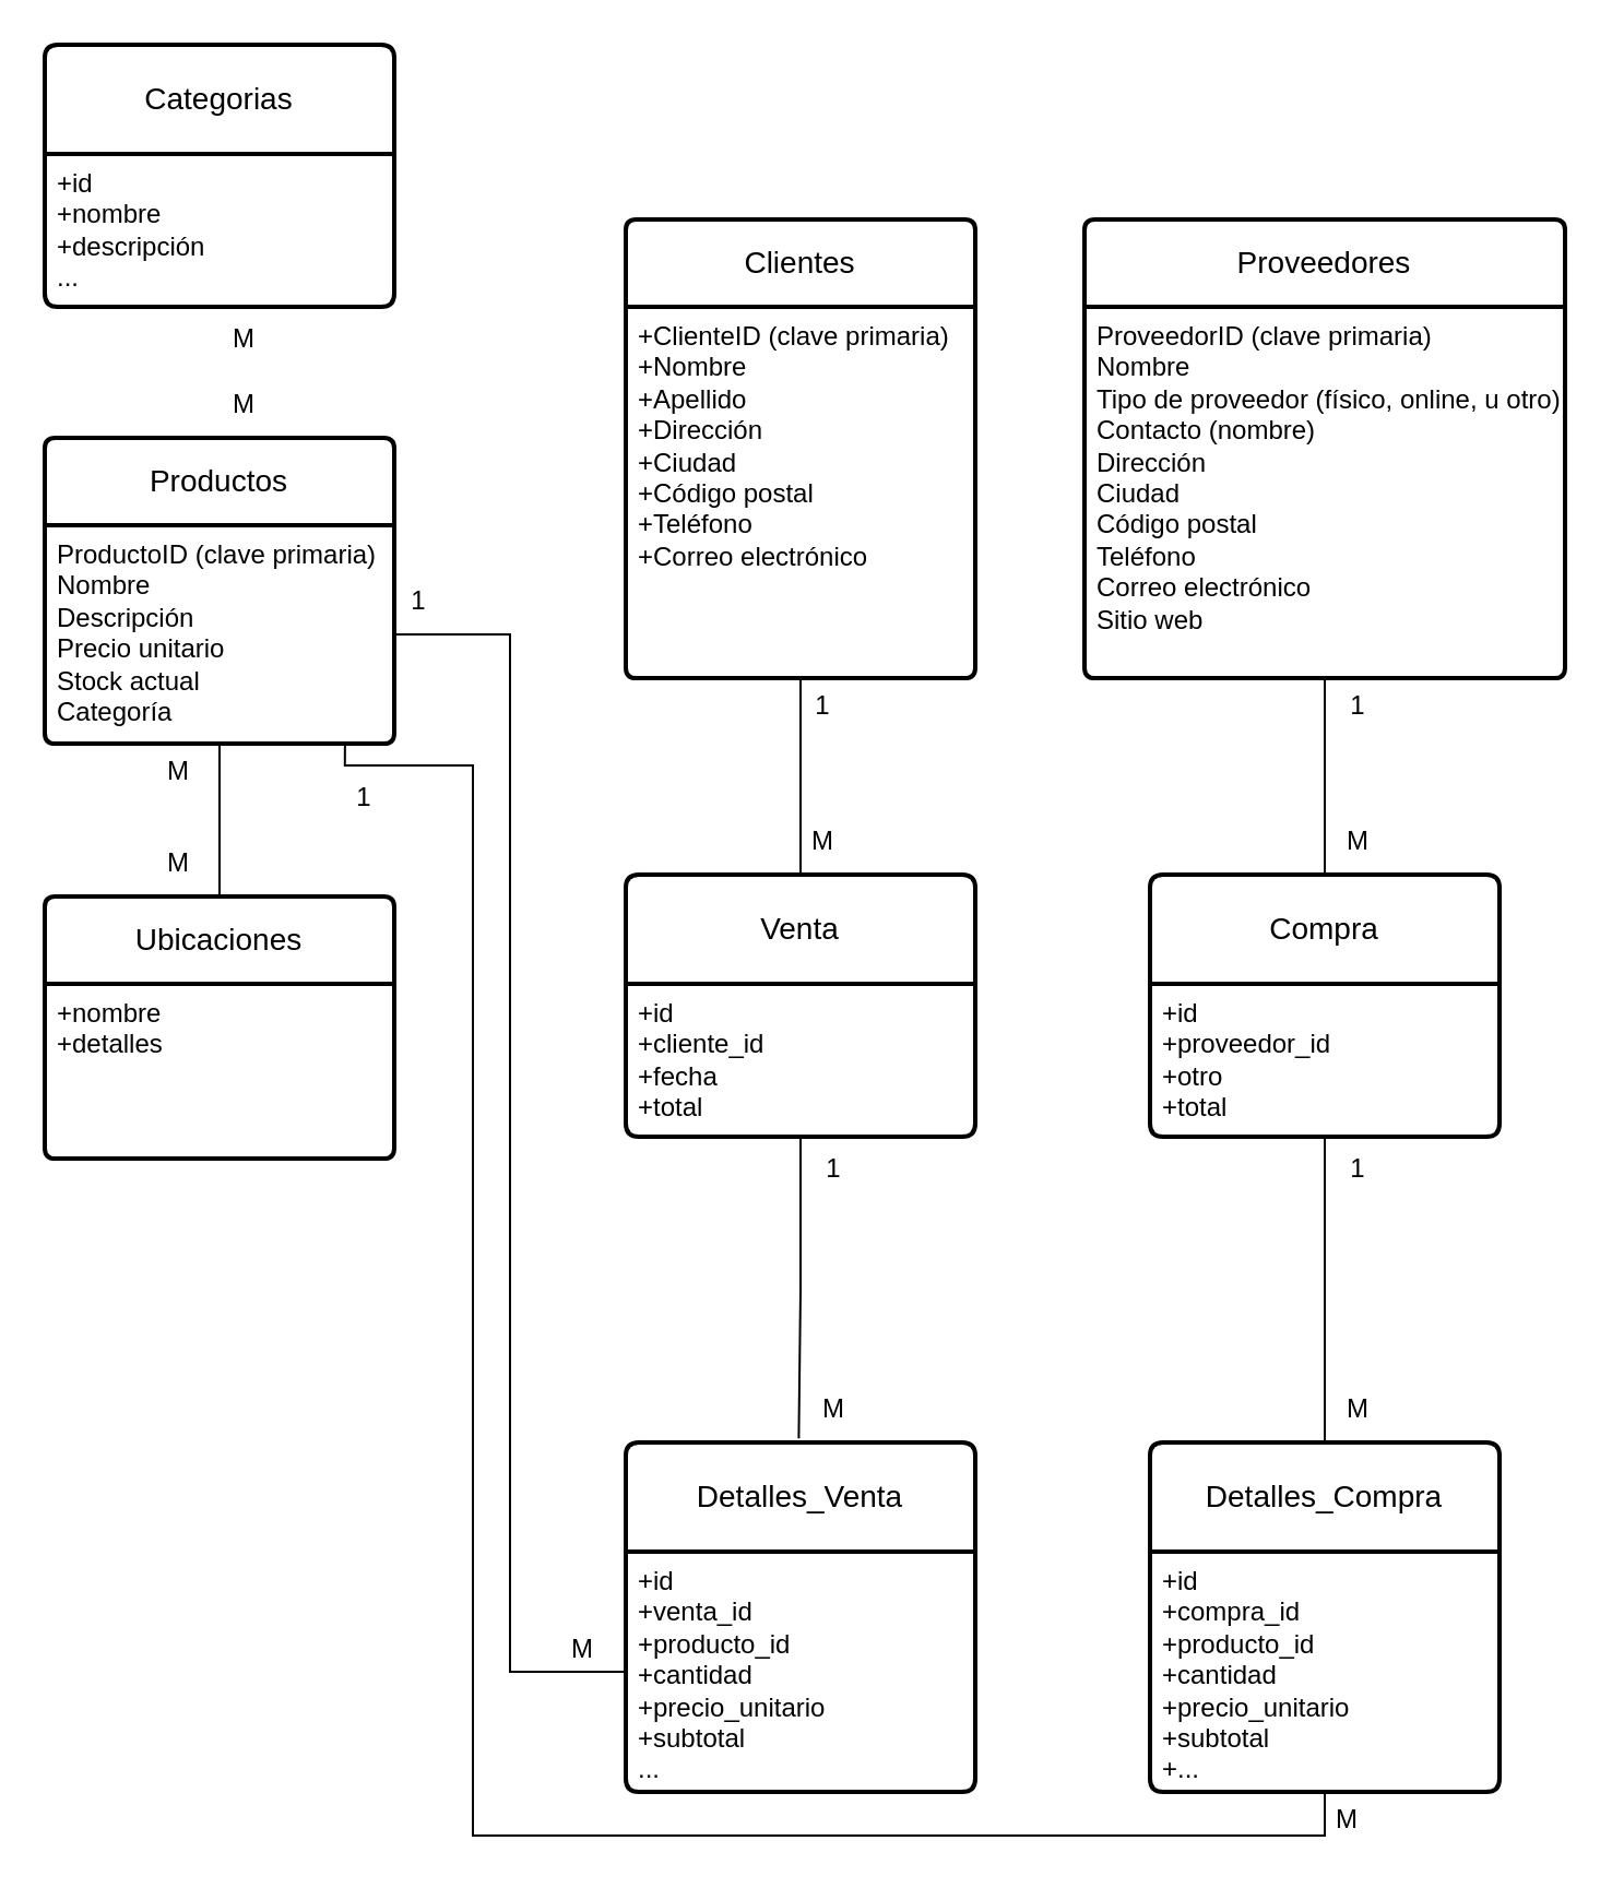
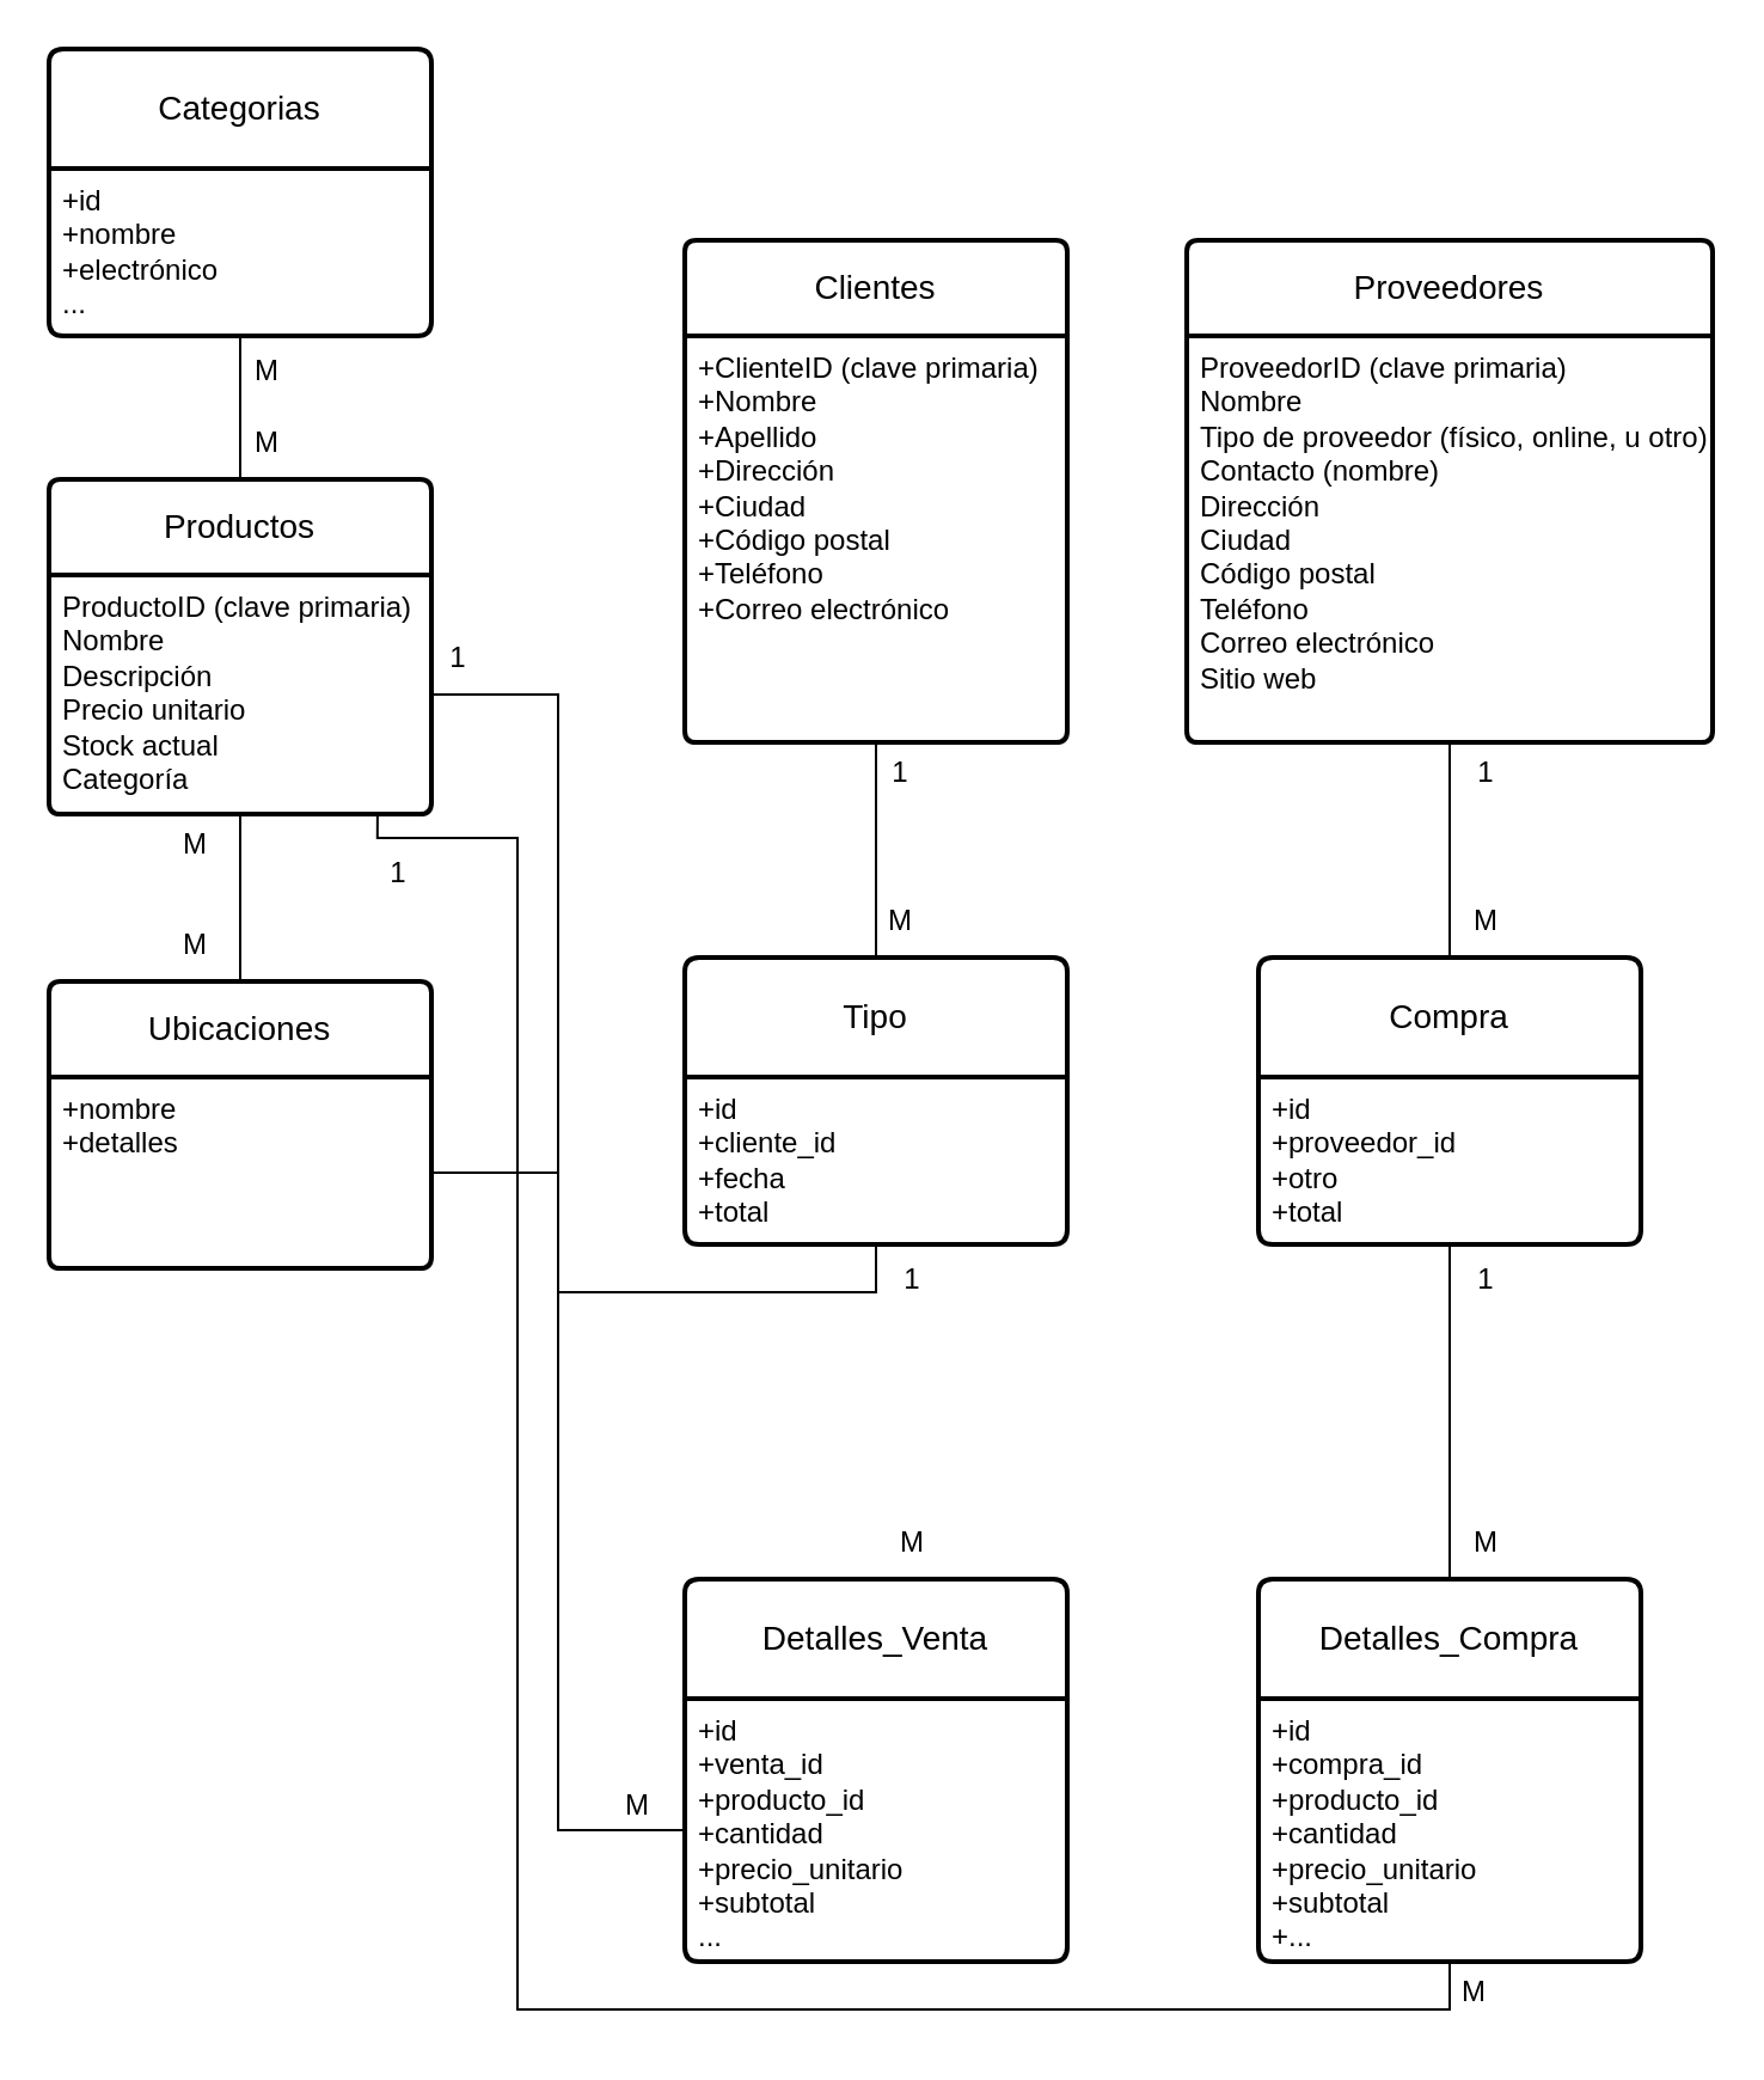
  <mxCell id="0" />
  <mxCell id="1" parent="0" />
  <mxCell id="2" value="Productos" style="swimlane;childLayout=stackLayout;horizontal=1;startSize=40;horizontalStack=0;rounded=1;fontSize=14;fontStyle=0;strokeWidth=2;resizeParent=0;resizeLast=1;shadow=0;dashed=0;align=center;arcSize=4;whiteSpace=wrap;html=1;" vertex="1" parent="1"><mxGeometry x="20" y="200" width="160" height="140" as="geometry" /></mxCell>
  <mxCell id="3" value="&lt;div&gt;ProductoID (clave primaria)&lt;/div&gt;&lt;div&gt;Nombre&lt;/div&gt;&lt;div&gt;Descripción&lt;/div&gt;&lt;div&gt;Precio unitario&lt;/div&gt;&lt;div&gt;Stock actual&lt;/div&gt;&lt;div&gt;Categoría&lt;/div&gt;" style="align=left;strokeColor=none;fillColor=none;spacingLeft=4;fontSize=12;verticalAlign=top;resizable=0;rotatable=0;part=1;html=1;" vertex="1" parent="2"><mxGeometry y="40" width="160" height="100" as="geometry" /></mxCell>
  <mxCell id="4" value="Ubicaciones" style="swimlane;childLayout=stackLayout;horizontal=1;startSize=40;horizontalStack=0;rounded=1;fontSize=14;fontStyle=0;strokeWidth=2;resizeParent=0;resizeLast=1;shadow=0;dashed=0;align=center;arcSize=4;whiteSpace=wrap;html=1;" vertex="1" parent="1"><mxGeometry x="20" y="410" width="160" height="120" as="geometry" /></mxCell>
  <mxCell id="5" value="+nombre&lt;br&gt;+detalles&lt;br&gt;" style="align=left;strokeColor=none;fillColor=none;spacingLeft=4;fontSize=12;verticalAlign=top;resizable=0;rotatable=0;part=1;html=1;" vertex="1" parent="4"><mxGeometry y="40" width="160" height="80" as="geometry" /></mxCell>
  <mxCell id="6" value="Clientes" style="swimlane;childLayout=stackLayout;horizontal=1;startSize=40;horizontalStack=0;rounded=1;fontSize=14;fontStyle=0;strokeWidth=2;resizeParent=0;resizeLast=1;shadow=0;dashed=0;align=center;arcSize=4;whiteSpace=wrap;html=1;" vertex="1" parent="1"><mxGeometry x="286" y="100" width="160" height="210" as="geometry" /></mxCell>
  <mxCell id="7" value="&lt;div&gt;+ClienteID (clave primaria)&lt;/div&gt;&lt;div&gt;+Nombre&lt;/div&gt;&lt;div&gt;+Apellido&lt;/div&gt;&lt;div&gt;+Dirección&lt;/div&gt;&lt;div&gt;+Ciudad&lt;/div&gt;&lt;div&gt;+Código postal&lt;/div&gt;&lt;div&gt;+Teléfono&lt;/div&gt;&lt;div&gt;+Correo electrónico&lt;/div&gt;" style="align=left;strokeColor=none;fillColor=none;spacingLeft=4;fontSize=12;verticalAlign=top;resizable=0;rotatable=0;part=1;html=1;" vertex="1" parent="6"><mxGeometry y="40" width="160" height="170" as="geometry" /></mxCell>
  <mxCell id="8" value="Proveedores" style="swimlane;childLayout=stackLayout;horizontal=1;startSize=40;horizontalStack=0;rounded=1;fontSize=14;fontStyle=0;strokeWidth=2;resizeParent=0;resizeLast=1;shadow=0;dashed=0;align=center;arcSize=4;whiteSpace=wrap;html=1;" vertex="1" parent="1"><mxGeometry x="496" y="100" width="220" height="210" as="geometry" /></mxCell>
  <mxCell id="9" value="&lt;div&gt;ProveedorID (clave primaria)&lt;/div&gt;&lt;div&gt;Nombre&lt;/div&gt;&lt;div&gt;Tipo de proveedor (físico, online, u otro)&lt;/div&gt;&lt;div&gt;Contacto (nombre)&lt;/div&gt;&lt;div&gt;Dirección&lt;/div&gt;&lt;div&gt;Ciudad&lt;/div&gt;&lt;div&gt;Código postal&lt;/div&gt;&lt;div&gt;Teléfono&lt;/div&gt;&lt;div&gt;Correo electrónico&lt;/div&gt;&lt;div&gt;Sitio web&lt;/div&gt;&lt;div&gt;&lt;br&gt;&lt;/div&gt;" style="align=left;strokeColor=none;fillColor=none;spacingLeft=4;fontSize=12;verticalAlign=top;resizable=0;rotatable=0;part=1;html=1;" vertex="1" parent="8"><mxGeometry y="40" width="220" height="170" as="geometry" /></mxCell>
  <mxCell id="10" value="" style="endArrow=none;html=1;rounded=0;entryX=0.5;entryY=0;entryDx=0;entryDy=0;exitX=0.5;exitY=1;exitDx=0;exitDy=0;strokeColor=default;" edge="1" parent="1" source="3" target="4"><mxGeometry width="50" height="50" relative="1" as="geometry"><mxPoint x="140" y="360" as="sourcePoint" /><mxPoint x="190" y="310" as="targetPoint" /></mxGeometry></mxCell>
  <mxCell id="11" value="M" style="text;html=1;align=center;verticalAlign=middle;resizable=0;points=[];autosize=1;strokeColor=none;fillColor=none;" vertex="1" parent="1"><mxGeometry x="66" y="338" width="30" height="30" as="geometry" /></mxCell>
  <mxCell id="12" value="M" style="text;html=1;align=center;verticalAlign=middle;resizable=0;points=[];autosize=1;strokeColor=none;fillColor=none;" vertex="1" parent="1"><mxGeometry x="66" y="380" width="30" height="30" as="geometry" /></mxCell>
- <mxCell id="13" value="Venta" style="swimlane;childLayout=stackLayout;horizontal=1;startSize=50;horizontalStack=0;rounded=1;fontSize=14;fontStyle=0;strokeWidth=2;resizeParent=0;resizeLast=1;shadow=0;dashed=0;align=center;arcSize=4;whiteSpace=wrap;html=1;" vertex="1" parent="1"><mxGeometry x="286" y="400" width="160" height="120" as="geometry"><mxRectangle x="280" y="340" width="80" height="50" as="alternateBounds" /></mxGeometry></mxCell>
+ <mxCell id="13" value="Tipo" style="swimlane;childLayout=stackLayout;horizontal=1;startSize=50;horizontalStack=0;rounded=1;fontSize=14;fontStyle=0;strokeWidth=2;resizeParent=0;resizeLast=1;shadow=0;dashed=0;align=center;arcSize=4;whiteSpace=wrap;html=1;" vertex="1" parent="1"><mxGeometry x="286" y="400" width="160" height="120" as="geometry"><mxRectangle x="280" y="340" width="80" height="50" as="alternateBounds" /></mxGeometry></mxCell>
  <mxCell id="14" value="+id&lt;br&gt;+cliente_id&lt;br&gt;+fecha&lt;br&gt;+total" style="align=left;strokeColor=none;fillColor=none;spacingLeft=4;fontSize=12;verticalAlign=top;resizable=0;rotatable=0;part=1;html=1;" vertex="1" parent="13"><mxGeometry y="50" width="160" height="70" as="geometry" /></mxCell>
  <mxCell id="15" value="Detalles_Venta" style="swimlane;childLayout=stackLayout;horizontal=1;startSize=50;horizontalStack=0;rounded=1;fontSize=14;fontStyle=0;strokeWidth=2;resizeParent=0;resizeLast=1;shadow=0;dashed=0;align=center;arcSize=4;whiteSpace=wrap;html=1;" vertex="1" parent="1"><mxGeometry x="286" y="660" width="160" height="160" as="geometry" /></mxCell>
  <mxCell id="16" value="+id&lt;br&gt;+venta_id&lt;br&gt;+producto_id&lt;br&gt;+cantidad&lt;br&gt;+precio_unitario&lt;br&gt;+subtotal&lt;br&gt;..." style="align=left;strokeColor=none;fillColor=none;spacingLeft=4;fontSize=12;verticalAlign=top;resizable=0;rotatable=0;part=1;html=1;" vertex="1" parent="15"><mxGeometry y="50" width="160" height="110" as="geometry" /></mxCell>
  <mxCell id="17" value="Detalles_Compra" style="swimlane;childLayout=stackLayout;horizontal=1;startSize=50;horizontalStack=0;rounded=1;fontSize=14;fontStyle=0;strokeWidth=2;resizeParent=0;resizeLast=1;shadow=0;dashed=0;align=center;arcSize=4;whiteSpace=wrap;html=1;" vertex="1" parent="1"><mxGeometry x="526" y="660" width="160" height="160" as="geometry" /></mxCell>
  <mxCell id="18" value="+id&lt;br&gt;+compra_id&lt;br&gt;+producto_id&lt;br&gt;+cantidad&lt;br&gt;+precio_unitario&lt;br&gt;+subtotal&lt;br&gt;+..." style="align=left;strokeColor=none;fillColor=none;spacingLeft=4;fontSize=12;verticalAlign=top;resizable=0;rotatable=0;part=1;html=1;" vertex="1" parent="17"><mxGeometry y="50" width="160" height="110" as="geometry" /></mxCell>
  <mxCell id="19" value="Compra" style="swimlane;childLayout=stackLayout;horizontal=1;startSize=50;horizontalStack=0;rounded=1;fontSize=14;fontStyle=0;strokeWidth=2;resizeParent=0;resizeLast=1;shadow=0;dashed=0;align=center;arcSize=4;whiteSpace=wrap;html=1;" vertex="1" parent="1"><mxGeometry x="526" y="400" width="160" height="120" as="geometry" /></mxCell>
  <mxCell id="20" value="+id&lt;br&gt;+proveedor_id&lt;br&gt;+otro&lt;br&gt;+total" style="align=left;strokeColor=none;fillColor=none;spacingLeft=4;fontSize=12;verticalAlign=top;resizable=0;rotatable=0;part=1;html=1;" vertex="1" parent="19"><mxGeometry y="50" width="160" height="70" as="geometry" /></mxCell>
- <mxCell id="21" style="edgeStyle=orthogonalEdgeStyle;orthogonalLoop=1;jettySize=auto;html=1;entryX=0.495;entryY=-0.012;entryDx=0;entryDy=0;strokeColor=default;rounded=0;endArrow=none;endFill=0;entryPerimeter=0;exitX=0.5;exitY=1;exitDx=0;exitDy=0;" edge="1" parent="1" source="14" target="15"><mxGeometry relative="1" as="geometry"><mxPoint x="346" y="520" as="sourcePoint" /><mxPoint x="365.81" y="540" as="targetPoint" /></mxGeometry></mxCell>
+ <mxCell id="21" style="edgeStyle=orthogonalEdgeStyle;orthogonalLoop=1;jettySize=auto;html=1;strokeColor=default;rounded=0;endArrow=none;endFill=0;exitX=0.5;exitY=1;exitDx=0;exitDy=0;" edge="1" parent="1" source="14" target="5"><mxGeometry relative="1" as="geometry"><mxPoint x="346" y="520" as="sourcePoint" /><mxPoint x="365.81" y="540" as="targetPoint" /></mxGeometry></mxCell>
  <mxCell id="22" style="edgeStyle=orthogonalEdgeStyle;rounded=0;orthogonalLoop=1;jettySize=auto;html=1;exitX=0.5;exitY=1;exitDx=0;exitDy=0;entryX=0.5;entryY=0;entryDx=0;entryDy=0;endArrow=none;endFill=0;" edge="1" parent="1" source="20" target="17"><mxGeometry relative="1" as="geometry" /></mxCell>
  <mxCell id="23" style="edgeStyle=orthogonalEdgeStyle;rounded=0;orthogonalLoop=1;jettySize=auto;html=1;exitX=0.5;exitY=1;exitDx=0;exitDy=0;entryX=0.5;entryY=0;entryDx=0;entryDy=0;endArrow=none;endFill=0;" edge="1" parent="1" source="9" target="19"><mxGeometry relative="1" as="geometry" /></mxCell>
  <mxCell id="24" style="edgeStyle=orthogonalEdgeStyle;rounded=0;orthogonalLoop=1;jettySize=auto;html=1;exitX=0.5;exitY=1;exitDx=0;exitDy=0;entryX=0.5;entryY=0;entryDx=0;entryDy=0;endArrow=none;endFill=0;" edge="1" parent="1" source="7" target="13"><mxGeometry relative="1" as="geometry" /></mxCell>
  <mxCell id="25" value="1" style="text;html=1;align=center;verticalAlign=middle;resizable=0;points=[];autosize=1;strokeColor=none;fillColor=none;" vertex="1" parent="1"><mxGeometry x="361" y="308" width="30" height="30" as="geometry" /></mxCell>
  <mxCell id="26" value="M" style="text;html=1;align=center;verticalAlign=middle;resizable=0;points=[];autosize=1;strokeColor=none;fillColor=none;" vertex="1" parent="1"><mxGeometry x="361" y="370" width="30" height="30" as="geometry" /></mxCell>
  <mxCell id="27" value="1" style="text;html=1;align=center;verticalAlign=middle;resizable=0;points=[];autosize=1;strokeColor=none;fillColor=none;" vertex="1" parent="1"><mxGeometry x="606" y="308" width="30" height="30" as="geometry" /></mxCell>
  <mxCell id="28" value="M" style="text;html=1;align=center;verticalAlign=middle;resizable=0;points=[];autosize=1;strokeColor=none;fillColor=none;" vertex="1" parent="1"><mxGeometry x="606" y="370" width="30" height="30" as="geometry" /></mxCell>
  <mxCell id="29" value="1" style="text;html=1;align=center;verticalAlign=middle;resizable=0;points=[];autosize=1;strokeColor=none;fillColor=none;" vertex="1" parent="1"><mxGeometry x="366" y="520" width="30" height="30" as="geometry" /></mxCell>
  <mxCell id="30" value="M" style="text;html=1;align=center;verticalAlign=middle;resizable=0;points=[];autosize=1;strokeColor=none;fillColor=none;" vertex="1" parent="1"><mxGeometry x="366" y="630" width="30" height="30" as="geometry" /></mxCell>
  <mxCell id="31" value="1" style="text;html=1;align=center;verticalAlign=middle;resizable=0;points=[];autosize=1;strokeColor=none;fillColor=none;" vertex="1" parent="1"><mxGeometry x="606" y="520" width="30" height="30" as="geometry" /></mxCell>
  <mxCell id="32" value="M" style="text;html=1;align=center;verticalAlign=middle;resizable=0;points=[];autosize=1;strokeColor=none;fillColor=none;" vertex="1" parent="1"><mxGeometry x="606" y="630" width="30" height="30" as="geometry" /></mxCell>
+ <mxCell id="33" style="edgeStyle=orthogonalEdgeStyle;rounded=0;orthogonalLoop=1;jettySize=auto;html=1;exitX=0.5;exitY=1;exitDx=0;exitDy=0;entryX=0.5;entryY=0;entryDx=0;entryDy=0;endArrow=none;endFill=0;" edge="1" parent="1" source="34" target="2"><mxGeometry relative="1" as="geometry" /></mxCell>
  <mxCell id="34" value="Categorias" style="swimlane;childLayout=stackLayout;horizontal=1;startSize=50;horizontalStack=0;rounded=1;fontSize=14;fontStyle=0;strokeWidth=2;resizeParent=0;resizeLast=1;shadow=0;dashed=0;align=center;arcSize=4;whiteSpace=wrap;html=1;" vertex="1" parent="1"><mxGeometry x="20" y="20" width="160" height="120" as="geometry" /></mxCell>
- <mxCell id="35" value="+id&lt;br&gt;+nombre&lt;br&gt;+descripción&lt;br&gt;..." style="align=left;strokeColor=none;fillColor=none;spacingLeft=4;fontSize=12;verticalAlign=top;resizable=0;rotatable=0;part=1;html=1;" vertex="1" parent="34"><mxGeometry y="50" width="160" height="70" as="geometry" /></mxCell>
+ <mxCell id="35" value="+id&lt;br&gt;+nombre&lt;br&gt;+electrónico&lt;br&gt;..." style="align=left;strokeColor=none;fillColor=none;spacingLeft=4;fontSize=12;verticalAlign=top;resizable=0;rotatable=0;part=1;html=1;" vertex="1" parent="34"><mxGeometry y="50" width="160" height="70" as="geometry" /></mxCell>
  <mxCell id="36" style="edgeStyle=orthogonalEdgeStyle;rounded=0;orthogonalLoop=1;jettySize=auto;html=1;entryX=0;entryY=0.5;entryDx=0;entryDy=0;endArrow=none;endFill=0;" edge="1" parent="1" source="3" target="16"><mxGeometry relative="1" as="geometry" /></mxCell>
  <mxCell id="37" style="edgeStyle=orthogonalEdgeStyle;rounded=0;orthogonalLoop=1;jettySize=auto;html=1;entryX=0.5;entryY=1;entryDx=0;entryDy=0;exitX=0.859;exitY=1.009;exitDx=0;exitDy=0;exitPerimeter=0;endArrow=none;endFill=0;" edge="1" parent="1" source="3" target="18"><mxGeometry relative="1" as="geometry"><Array as="points"><mxPoint x="157" y="350" /><mxPoint x="216" y="350" /><mxPoint x="216" y="840" /><mxPoint x="606" y="840" /></Array></mxGeometry></mxCell>
  <mxCell id="38" value="1" style="text;html=1;align=center;verticalAlign=middle;resizable=0;points=[];autosize=1;strokeColor=none;fillColor=none;" vertex="1" parent="1"><mxGeometry x="151" y="350" width="30" height="30" as="geometry" /></mxCell>
  <mxCell id="39" value="1" style="text;html=1;align=center;verticalAlign=middle;resizable=0;points=[];autosize=1;strokeColor=none;fillColor=none;" vertex="1" parent="1"><mxGeometry x="176" y="260" width="30" height="30" as="geometry" /></mxCell>
  <mxCell id="40" value="M" style="text;html=1;align=center;verticalAlign=middle;resizable=0;points=[];autosize=1;strokeColor=none;fillColor=none;" vertex="1" parent="1"><mxGeometry x="251" y="740" width="30" height="30" as="geometry" /></mxCell>
  <mxCell id="41" value="M" style="text;html=1;align=center;verticalAlign=middle;resizable=0;points=[];autosize=1;strokeColor=none;fillColor=none;" vertex="1" parent="1"><mxGeometry x="601" y="818" width="30" height="30" as="geometry" /></mxCell>
  <mxCell id="42" value="M" style="text;html=1;align=center;verticalAlign=middle;resizable=0;points=[];autosize=1;strokeColor=none;fillColor=none;" vertex="1" parent="1"><mxGeometry x="96" y="140" width="30" height="30" as="geometry" /></mxCell>
  <mxCell id="43" value="M" style="text;html=1;align=center;verticalAlign=middle;resizable=0;points=[];autosize=1;strokeColor=none;fillColor=none;" vertex="1" parent="1"><mxGeometry x="96" y="170" width="30" height="30" as="geometry" /></mxCell>
